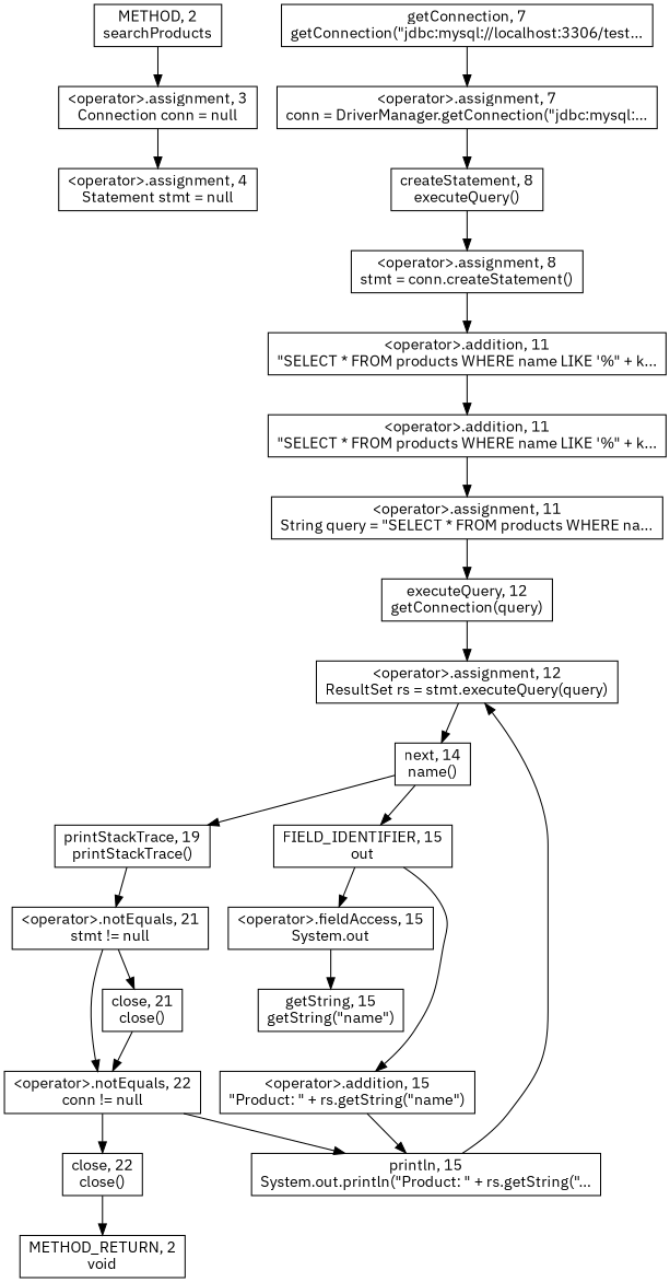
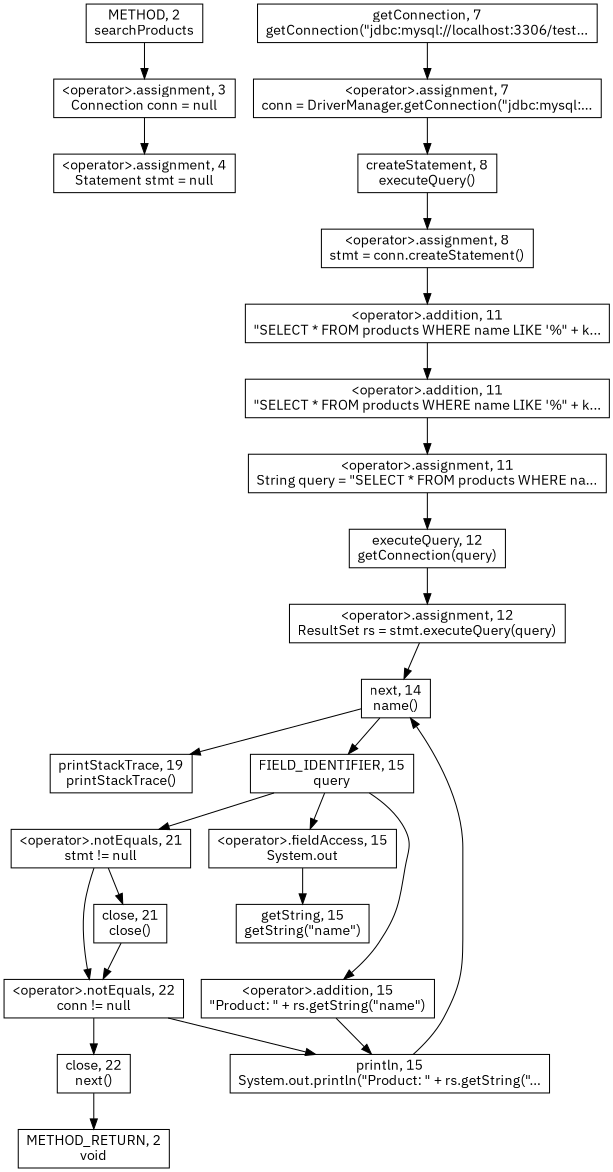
  digraph {
    fontname="IBM Plex Sans"
    node [fontname="IBM Plex Sans" shape=rect]
    edge [fontname="IBM Plex Sans"]
    n1 [label=<&lt;operator&gt;.assignment, 3<BR/>Connection conn = null>]
    n2 [label=<&lt;operator&gt;.assignment, 4<BR/>Statement stmt = null>]
    n3 [label=<getConnection, 7<BR/>getConnection(&quot;jdbc:mysql://localhost:3306/test...>]
    n4 [label=<&lt;operator&gt;.assignment, 7<BR/>conn = DriverManager.getConnection(&quot;jdbc:mysql:...>]
    n5 [label=<createStatement, 8<BR/>executeQuery()>]
    n6 [label=<&lt;operator&gt;.assignment, 8<BR/>stmt = conn.createStatement()>]
    n7 [label=<&lt;operator&gt;.addition, 11<BR/>&quot;SELECT * FROM products WHERE name LIKE '%&quot; + k...>]
    n8 [label=<&lt;operator&gt;.addition, 11<BR/>&quot;SELECT * FROM products WHERE name LIKE '%&quot; + k...>]
    n9 [label=<&lt;operator&gt;.assignment, 11<BR/>String query = &quot;SELECT * FROM products WHERE na...>]
    n10 [label=<executeQuery, 12<BR/>getConnection(query)>]
    n11 [label=<&lt;operator&gt;.assignment, 12<BR/>ResultSet rs = stmt.executeQuery(query)>]
    n12 [label=<next, 14<BR/>name()>]
    n13 [label=<printStackTrace, 19<BR/>printStackTrace()>]
-   n14 [label=<FIELD_IDENTIFIER, 15<BR/>out>]
+   n14 [label=<FIELD_IDENTIFIER, 15<BR/>query>]
    n15 [label=<&lt;operator&gt;.notEquals, 21<BR/>stmt != null>]
    n16 [label=<&lt;operator&gt;.fieldAccess, 15<BR/>System.out>]
    n17 [label=<&lt;operator&gt;.addition, 15<BR/>&quot;Product: &quot; + rs.getString(&quot;name&quot;)>]
    n18 [label=<&lt;operator&gt;.notEquals, 22<BR/>conn != null>]
    n19 [label=<close, 21<BR/>close()>]
    n20 [label=<println, 15<BR/>System.out.println(&quot;Product: &quot; + rs.getString(&quot;...>]
    n21 [label=<getString, 15<BR/>getString(&quot;name&quot;)>]
-   n22 [label=<close, 22<BR/>close()>]
+   n22 [label=<close, 22<BR/>next()>]
    n23 [label=<METHOD_RETURN, 2<BR/>void>]
    n24 [label=<METHOD, 2<BR/>searchProducts>]
    n1 -> n2
    n3 -> n4
    n4 -> n5
    n5 -> n6
    n6 -> n7
    n7 -> n8
    n8 -> n9
    n9 -> n10
    n10 -> n11
    n11 -> n12
    n12 -> n13
    n12 -> n14
-   n13 -> n15
+   n14 -> n15
    n14 -> n16
    n14 -> n17
    n15 -> n18
    n15 -> n19
    n16 -> n21
    n17 -> n20
    n18 -> n20
    n18 -> n22
    n19 -> n18
-   n20 -> n11
+   n20 -> n12
    n22 -> n23
    n24 -> n1
  }
